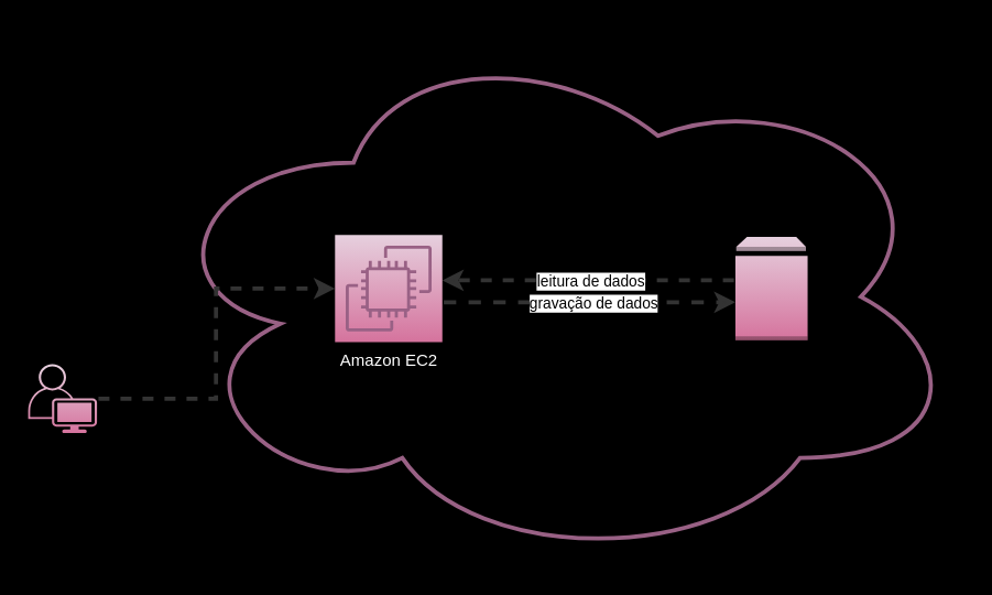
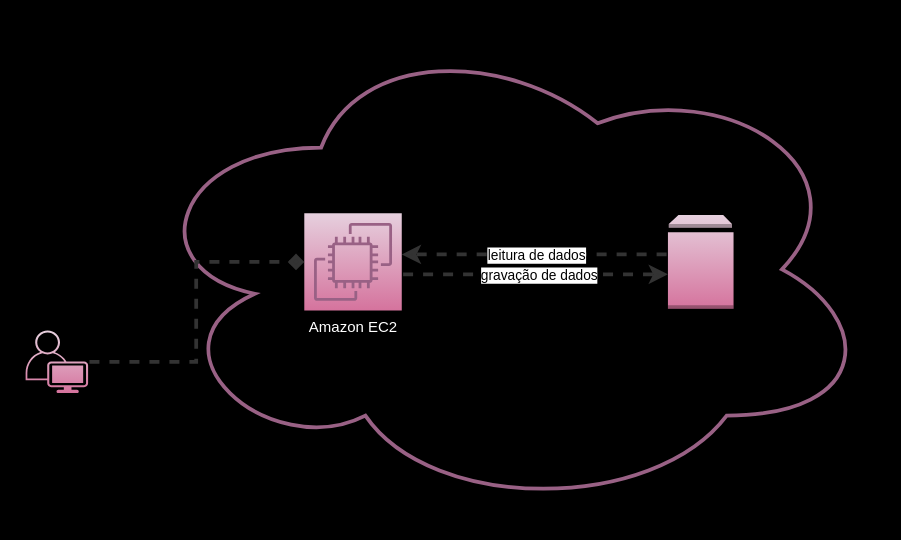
  <mxCell id="0" />
  <mxCell id="1" parent="0" />
  <mxCell id="2" value="" style="ellipse;shape=cloud;whiteSpace=wrap;html=1;fillColor=none;strokeColor=#996185;strokeWidth=3;gradientColor=default;shadow=0;" vertex="1" parent="1"><mxGeometry x="109" y="20" width="590" height="390" as="geometry" /></mxCell>
  <mxCell id="3" style="edgeStyle=orthogonalEdgeStyle;rounded=0;orthogonalLoop=1;jettySize=auto;html=1;strokeWidth=3;strokeColor=#333333;flowAnimation=1;" edge="1" parent="1"><mxGeometry relative="1" as="geometry"><mxPoint x="534" y="203" as="sourcePoint" /><mxPoint x="321" y="203" as="targetPoint" /></mxGeometry></mxCell>
  <mxCell id="4" value="leitura de dados" style="edgeLabel;html=1;align=center;verticalAlign=middle;resizable=0;points=[];" vertex="1" connectable="0" parent="3"><mxGeometry x="-0.057" y="1" relative="1" as="geometry"><mxPoint x="-6" y="-1" as="offset" /></mxGeometry></mxCell>
  <mxCell id="5" value="Amazon EBS" style="outlineConnect=0;dashed=0;verticalLabelPosition=bottom;verticalAlign=top;align=center;html=1;shape=mxgraph.aws3.volume;fillColor=#e6d0de;strokeColor=#996185;gradientColor=#d5739d;" vertex="1" parent="1"><mxGeometry x="534" y="171.5" width="52.5" height="75" as="geometry" /></mxCell>
- <mxCell id="6" style="edgeStyle=orthogonalEdgeStyle;rounded=0;orthogonalLoop=1;jettySize=auto;html=1;flowAnimation=1;strokeWidth=3;strokeColor=#333333;dashed=1;" edge="1" parent="1" source="8" target="5"><mxGeometry relative="1" as="geometry"><Array as="points"><mxPoint x="426" y="219" /><mxPoint x="426" y="219" /></Array></mxGeometry></mxCell>
+ <mxCell id="6" style="edgeStyle=orthogonalEdgeStyle;rounded=0;orthogonalLoop=1;jettySize=auto;html=1;flowAnimation=1;strokeWidth=3;strokeColor=#333333;" edge="1" parent="1" source="8" target="5"><mxGeometry relative="1" as="geometry"><Array as="points"><mxPoint x="426" y="219" /><mxPoint x="426" y="219" /></Array></mxGeometry></mxCell>
  <mxCell id="7" value="gravação de dados" style="edgeLabel;html=1;align=center;verticalAlign=middle;resizable=0;points=[];" vertex="1" connectable="0" parent="6"><mxGeometry x="0.189" y="-2" relative="1" as="geometry"><mxPoint x="-18" y="-2" as="offset" /></mxGeometry></mxCell>
  <mxCell id="8" value="&lt;font style=&quot;color: rgb(255, 255, 255);&quot;&gt;Amazon EC2&lt;/font&gt;" style="sketch=0;points=[[0,0,0],[0.25,0,0],[0.5,0,0],[0.75,0,0],[1,0,0],[0,1,0],[0.25,1,0],[0.5,1,0],[0.75,1,0],[1,1,0],[0,0.25,0],[0,0.5,0],[0,0.75,0],[1,0.25,0],[1,0.5,0],[1,0.75,0]];outlineConnect=0;fillColor=#e6d0de;strokeColor=#996185;dashed=0;verticalLabelPosition=bottom;verticalAlign=top;align=center;html=1;fontSize=12;fontStyle=0;aspect=fixed;shape=mxgraph.aws4.resourceIcon;resIcon=mxgraph.aws4.ec2;gradientColor=#d5739d;" vertex="1" parent="1"><mxGeometry x="243" y="170" width="78" height="78" as="geometry" /></mxCell>
  <mxCell id="9" value="Usuário" style="points=[[0.35,0,0],[0.98,0.51,0],[1,0.71,0],[0.67,1,0],[0,0.795,0],[0,0.65,0]];verticalLabelPosition=bottom;sketch=0;html=1;verticalAlign=top;aspect=fixed;align=center;pointerEvents=1;shape=mxgraph.cisco19.user;fillColor=#e6d0de;strokeColor=#996185;gradientColor=#d5739d;" vertex="1" parent="1"><mxGeometry x="20" y="264" width="50" height="50" as="geometry" /></mxCell>
- <mxCell id="10" style="edgeStyle=orthogonalEdgeStyle;rounded=0;orthogonalLoop=1;jettySize=auto;html=1;entryX=0;entryY=0.5;entryDx=0;entryDy=0;entryPerimeter=0;flowAnimation=1;shadow=0;curved=0;strokeColor=#333333;strokeWidth=3;" edge="1" parent="1" source="9" target="8"><mxGeometry relative="1" as="geometry" /></mxCell>
+ <mxCell id="10" style="edgeStyle=orthogonalEdgeStyle;rounded=0;orthogonalLoop=1;jettySize=auto;html=1;entryX=0;entryY=0.5;entryDx=0;entryDy=0;entryPerimeter=0;flowAnimation=1;shadow=0;curved=0;strokeColor=#333333;strokeWidth=3;endArrow=diamond;" edge="1" parent="1" source="9" target="8"><mxGeometry relative="1" as="geometry" /></mxCell>
